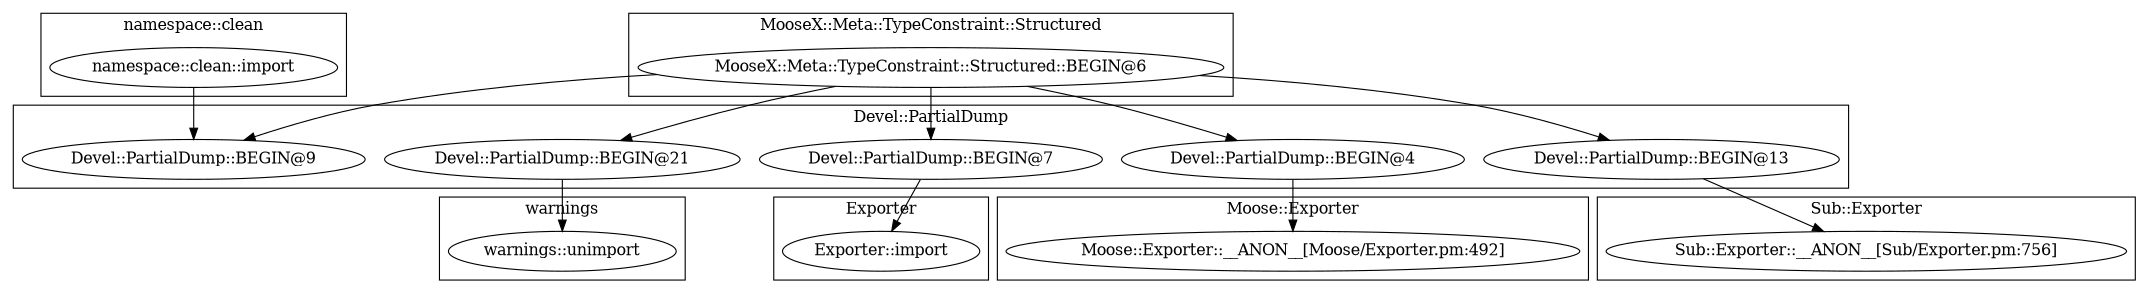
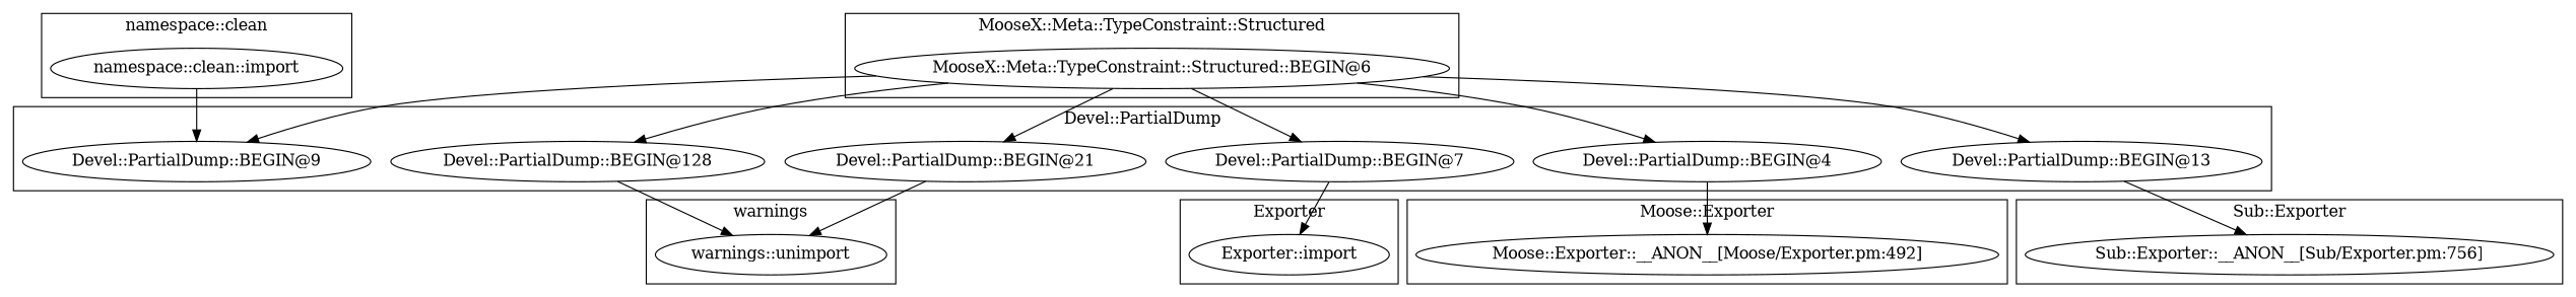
  digraph {
    "warnings::unimport"
    "namespace::clean::import"
    "Exporter::import"
    "MooseX::Meta::TypeConstraint::Structured::BEGIN@6"
    "Devel::PartialDump::BEGIN@21"
    "Devel::PartialDump::BEGIN@7"
    "Devel::PartialDump::BEGIN@4"
    "Devel::PartialDump::BEGIN@13"
    "Devel::PartialDump::BEGIN@9"
+   "Devel::PartialDump::BEGIN@128"
    "Moose::Exporter::__ANON__[Moose/Exporter.pm:492]"
    "Sub::Exporter::__ANON__[Sub/Exporter.pm:756]"
    subgraph cluster_1 {
      label=warnings
      "warnings::unimport"
    }
    subgraph cluster_2 {
      label="namespace::clean"
      "namespace::clean::import"
    }
    subgraph cluster_3 {
      label=Exporter
      "Exporter::import"
    }
    subgraph cluster_4 {
      label="MooseX::Meta::TypeConstraint::Structured"
      "MooseX::Meta::TypeConstraint::Structured::BEGIN@6"
    }
    subgraph cluster_5 {
      label="Devel::PartialDump"
      "Devel::PartialDump::BEGIN@21"
      "Devel::PartialDump::BEGIN@7"
      "Devel::PartialDump::BEGIN@4"
      "Devel::PartialDump::BEGIN@13"
      "Devel::PartialDump::BEGIN@9"
+     "Devel::PartialDump::BEGIN@128"
    }
    subgraph cluster_6 {
      label="Moose::Exporter"
      "Moose::Exporter::__ANON__[Moose/Exporter.pm:492]"
    }
    subgraph cluster_7 {
      label="Sub::Exporter"
      "Sub::Exporter::__ANON__[Sub/Exporter.pm:756]"
    }
    "namespace::clean::import" -> "Devel::PartialDump::BEGIN@9"
    "MooseX::Meta::TypeConstraint::Structured::BEGIN@6" -> "Devel::PartialDump::BEGIN@21"
    "MooseX::Meta::TypeConstraint::Structured::BEGIN@6" -> "Devel::PartialDump::BEGIN@7"
    "MooseX::Meta::TypeConstraint::Structured::BEGIN@6" -> "Devel::PartialDump::BEGIN@4"
    "MooseX::Meta::TypeConstraint::Structured::BEGIN@6" -> "Devel::PartialDump::BEGIN@13"
    "MooseX::Meta::TypeConstraint::Structured::BEGIN@6" -> "Devel::PartialDump::BEGIN@9"
+   "MooseX::Meta::TypeConstraint::Structured::BEGIN@6" -> "Devel::PartialDump::BEGIN@128"
    "Devel::PartialDump::BEGIN@21" -> "warnings::unimport"
    "Devel::PartialDump::BEGIN@7" -> "Exporter::import"
    "Devel::PartialDump::BEGIN@4" -> "Moose::Exporter::__ANON__[Moose/Exporter.pm:492]"
    "Devel::PartialDump::BEGIN@13" -> "Sub::Exporter::__ANON__[Sub/Exporter.pm:756]"
+   "Devel::PartialDump::BEGIN@128" -> "warnings::unimport"
  }
